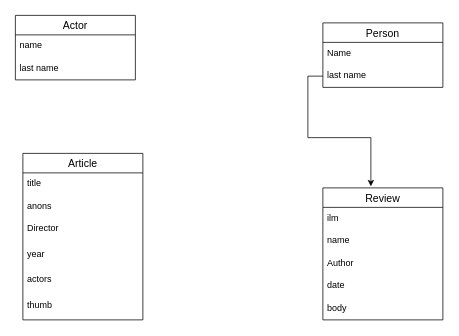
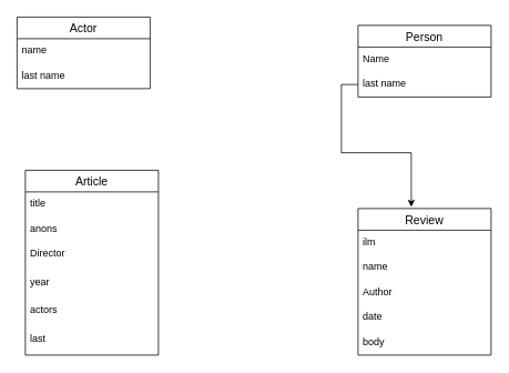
  <mxCell id="0" />
  <mxCell id="1" parent="0" />
  <mxCell id="2" value="Actor" style="swimlane;fontStyle=0;childLayout=stackLayout;horizontal=1;startSize=26;horizontalStack=0;resizeParent=1;resizeParentMax=0;resizeLast=0;collapsible=1;marginBottom=0;align=center;fontSize=14;" vertex="1" parent="1"><mxGeometry x="20" y="20" width="160" height="86" as="geometry" /></mxCell>
  <mxCell id="3" value="name" style="text;strokeColor=none;fillColor=none;spacingLeft=4;spacingRight=4;overflow=hidden;rotatable=0;points=[[0,0.5],[1,0.5]];portConstraint=eastwest;fontSize=12;" vertex="1" parent="2"><mxGeometry y="26" width="160" height="30" as="geometry" /></mxCell>
  <mxCell id="4" value="last name" style="text;strokeColor=none;fillColor=none;spacingLeft=4;spacingRight=4;overflow=hidden;rotatable=0;points=[[0,0.5],[1,0.5]];portConstraint=eastwest;fontSize=12;" vertex="1" parent="2"><mxGeometry y="56" width="160" height="30" as="geometry" /></mxCell>
  <mxCell id="5" value="Article" style="swimlane;fontStyle=0;childLayout=stackLayout;horizontal=1;startSize=26;horizontalStack=0;resizeParent=1;resizeParentMax=0;resizeLast=0;collapsible=1;marginBottom=0;align=center;fontSize=14;" vertex="1" parent="1"><mxGeometry x="30" y="204" width="160" height="222" as="geometry" /></mxCell>
  <mxCell id="6" value="title" style="text;strokeColor=none;fillColor=none;spacingLeft=4;spacingRight=4;overflow=hidden;rotatable=0;points=[[0,0.5],[1,0.5]];portConstraint=eastwest;fontSize=12;" vertex="1" parent="5"><mxGeometry y="26" width="160" height="30" as="geometry" /></mxCell>
  <mxCell id="7" value="anons" style="text;strokeColor=none;fillColor=none;spacingLeft=4;spacingRight=4;overflow=hidden;rotatable=0;points=[[0,0.5],[1,0.5]];portConstraint=eastwest;fontSize=12;" vertex="1" parent="5"><mxGeometry y="56" width="160" height="30" as="geometry" /></mxCell>
  <mxCell id="8" value="Director" style="text;strokeColor=none;fillColor=none;spacingLeft=4;spacingRight=4;overflow=hidden;rotatable=0;points=[[0,0.5],[1,0.5]];portConstraint=eastwest;fontSize=12;" vertex="1" parent="5"><mxGeometry y="86" width="160" height="34" as="geometry" /></mxCell>
  <mxCell id="9" value="year" style="text;strokeColor=none;fillColor=none;spacingLeft=4;spacingRight=4;overflow=hidden;rotatable=0;points=[[0,0.5],[1,0.5]];portConstraint=eastwest;fontSize=12;" vertex="1" parent="5"><mxGeometry y="120" width="160" height="34" as="geometry" /></mxCell>
  <mxCell id="10" value="actors" style="text;strokeColor=none;fillColor=none;spacingLeft=4;spacingRight=4;overflow=hidden;rotatable=0;points=[[0,0.5],[1,0.5]];portConstraint=eastwest;fontSize=12;" vertex="1" parent="5"><mxGeometry y="154" width="160" height="34" as="geometry" /></mxCell>
- <mxCell id="11" value="thumb" style="text;strokeColor=none;fillColor=none;spacingLeft=4;spacingRight=4;overflow=hidden;rotatable=0;points=[[0,0.5],[1,0.5]];portConstraint=eastwest;fontSize=12;" vertex="1" parent="5"><mxGeometry y="188" width="160" height="34" as="geometry" /></mxCell>
+ <mxCell id="11" value="last" style="text;strokeColor=none;fillColor=none;spacingLeft=4;spacingRight=4;overflow=hidden;rotatable=0;points=[[0,0.5],[1,0.5]];portConstraint=eastwest;fontSize=12;" vertex="1" parent="5"><mxGeometry y="188" width="160" height="34" as="geometry" /></mxCell>
  <mxCell id="12" value="Person" style="swimlane;fontStyle=0;childLayout=stackLayout;horizontal=1;startSize=26;horizontalStack=0;resizeParent=1;resizeParentMax=0;resizeLast=0;collapsible=1;marginBottom=0;align=center;fontSize=14;" vertex="1" parent="1"><mxGeometry x="430" y="30" width="160" height="86" as="geometry" /></mxCell>
  <mxCell id="13" value="Name" style="text;strokeColor=none;fillColor=none;spacingLeft=4;spacingRight=4;overflow=hidden;rotatable=0;points=[[0,0.5],[1,0.5]];portConstraint=eastwest;fontSize=12;" vertex="1" parent="12"><mxGeometry y="26" width="160" height="30" as="geometry" /></mxCell>
  <mxCell id="14" value="last name" style="text;strokeColor=none;fillColor=none;spacingLeft=4;spacingRight=4;overflow=hidden;rotatable=0;points=[[0,0.5],[1,0.5]];portConstraint=eastwest;fontSize=12;" vertex="1" parent="12"><mxGeometry y="56" width="160" height="30" as="geometry" /></mxCell>
  <mxCell id="15" value="Review" style="swimlane;fontStyle=0;childLayout=stackLayout;horizontal=1;startSize=26;horizontalStack=0;resizeParent=1;resizeParentMax=0;resizeLast=0;collapsible=1;marginBottom=0;align=center;fontSize=14;" vertex="1" parent="1"><mxGeometry x="430" y="250" width="160" height="176" as="geometry" /></mxCell>
  <mxCell id="16" value="ilm" style="text;strokeColor=none;fillColor=none;spacingLeft=4;spacingRight=4;overflow=hidden;rotatable=0;points=[[0,0.5],[1,0.5]];portConstraint=eastwest;fontSize=12;" vertex="1" parent="15"><mxGeometry y="26" width="160" height="30" as="geometry" /></mxCell>
  <mxCell id="17" value="name" style="text;strokeColor=none;fillColor=none;spacingLeft=4;spacingRight=4;overflow=hidden;rotatable=0;points=[[0,0.5],[1,0.5]];portConstraint=eastwest;fontSize=12;" vertex="1" parent="15"><mxGeometry y="56" width="160" height="30" as="geometry" /></mxCell>
  <mxCell id="18" value="Author" style="text;strokeColor=none;fillColor=none;spacingLeft=4;spacingRight=4;overflow=hidden;rotatable=0;points=[[0,0.5],[1,0.5]];portConstraint=eastwest;fontSize=12;" vertex="1" parent="15"><mxGeometry y="86" width="160" height="30" as="geometry" /></mxCell>
  <mxCell id="19" value="date" style="text;strokeColor=none;fillColor=none;spacingLeft=4;spacingRight=4;overflow=hidden;rotatable=0;points=[[0,0.5],[1,0.5]];portConstraint=eastwest;fontSize=12;" vertex="1" parent="15"><mxGeometry y="116" width="160" height="30" as="geometry" /></mxCell>
  <mxCell id="20" value="body" style="text;strokeColor=none;fillColor=none;spacingLeft=4;spacingRight=4;overflow=hidden;rotatable=0;points=[[0,0.5],[1,0.5]];portConstraint=eastwest;fontSize=12;" vertex="1" parent="15"><mxGeometry y="146" width="160" height="30" as="geometry" /></mxCell>
  <mxCell id="21" style="edgeStyle=orthogonalEdgeStyle;rounded=0;orthogonalLoop=1;jettySize=auto;html=1;entryX=0.4;entryY=-0.011;entryDx=0;entryDy=0;entryPerimeter=0;" edge="1" parent="1" source="14" target="15"><mxGeometry relative="1" as="geometry" /></mxCell>
